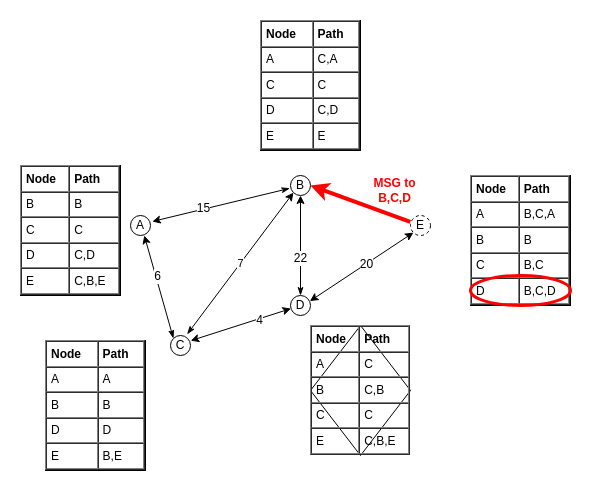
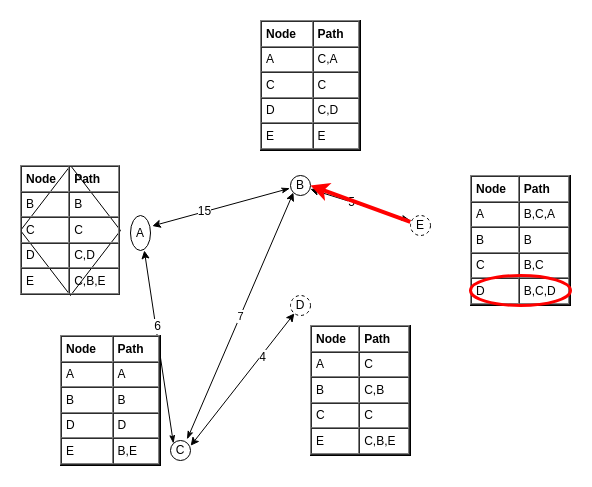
  <mxCell id="0" />
  <mxCell id="1" parent="0" />
- <mxCell id="2" value="&lt;div&gt;A&lt;/div&gt;" style="ellipse;whiteSpace=wrap;html=1;" parent="1" vertex="1"><mxGeometry x="130" y="215" width="20" height="20" as="geometry" /></mxCell>
+ <mxCell id="2" value="&lt;div&gt;A&lt;/div&gt;" style="ellipse;whiteSpace=wrap;html=1;" parent="1" vertex="1"><mxGeometry x="130" y="215" width="20" height="35" as="geometry" /></mxCell>
  <mxCell id="3" value="E" style="ellipse;whiteSpace=wrap;html=1;dashed=1;" parent="1" vertex="1"><mxGeometry x="410" y="215" width="20" height="20" as="geometry" /></mxCell>
- <mxCell id="4" value="D" style="ellipse;whiteSpace=wrap;html=1;" parent="1" vertex="1"><mxGeometry x="290" y="295" width="20" height="20" as="geometry" /></mxCell>
- <mxCell id="5" value="C" style="ellipse;whiteSpace=wrap;html=1;" parent="1" vertex="1"><mxGeometry x="170" y="335" width="20" height="20" as="geometry" /></mxCell>
+ <mxCell id="4" value="D" style="ellipse;whiteSpace=wrap;html=1;dashed=1;" parent="1" vertex="1"><mxGeometry x="290" y="295" width="20" height="20" as="geometry" /></mxCell>
+ <mxCell id="5" value="C" style="ellipse;whiteSpace=wrap;html=1;" parent="1" vertex="1"><mxGeometry x="170" y="440" width="20" height="20" as="geometry" /></mxCell>
  <mxCell id="6" value="B" style="ellipse;whiteSpace=wrap;html=1;" parent="1" vertex="1"><mxGeometry x="290" y="175" width="20" height="20" as="geometry" /></mxCell>
- <mxCell id="7" value="" style="endArrow=classic;html=1;exitX=0.5;exitY=0;exitDx=0;exitDy=0;entryX=0.5;entryY=1;entryDx=0;entryDy=0;startArrow=classicThin;startFill=1;" parent="1" source="4" target="6" edge="1"><mxGeometry width="50" height="50" relative="1" as="geometry"><mxPoint x="310" y="315" as="sourcePoint" /><mxPoint x="360" y="265" as="targetPoint" /></mxGeometry></mxCell>
- <mxCell id="8" value="22" style="text;html=1;align=center;verticalAlign=middle;resizable=0;points=[];labelBackgroundColor=#ffffff;" parent="7" vertex="1" connectable="0"><mxGeometry x="-0.242" y="1" relative="1" as="geometry"><mxPoint as="offset" /></mxGeometry></mxCell>
  <mxCell id="9" value="" style="endArrow=classic;html=1;entryX=1.01;entryY=0.26;entryDx=0;entryDy=0;entryPerimeter=0;startArrow=classic;startFill=1;" parent="1" source="4" target="5" edge="1"><mxGeometry width="50" height="50" relative="1" as="geometry"><mxPoint x="310" y="305" as="sourcePoint" /><mxPoint x="310" y="205" as="targetPoint" /></mxGeometry></mxCell>
  <mxCell id="10" value="4" style="text;html=1;align=center;verticalAlign=middle;resizable=0;points=[];labelBackgroundColor=#ffffff;" parent="9" vertex="1" connectable="0"><mxGeometry x="-0.362" y="1" relative="1" as="geometry"><mxPoint as="offset" /></mxGeometry></mxCell>
- <mxCell id="11" value="" style="endArrow=classic;html=1;exitX=0.97;exitY=0.28;exitDx=0;exitDy=0;entryX=0;entryY=1;entryDx=0;entryDy=0;exitPerimeter=0;startArrow=classic;startFill=1;" parent="1" source="4" target="3" edge="1"><mxGeometry width="50" height="50" relative="1" as="geometry"><mxPoint x="320" y="315" as="sourcePoint" /><mxPoint x="320" y="215" as="targetPoint" /></mxGeometry></mxCell>
- <mxCell id="12" value="&lt;div&gt;20&lt;/div&gt;" style="text;html=1;align=center;verticalAlign=middle;resizable=0;points=[];labelBackgroundColor=#ffffff;" parent="11" vertex="1" connectable="0"><mxGeometry x="0.08" relative="1" as="geometry"><mxPoint as="offset" /></mxGeometry></mxCell>
+ <mxCell id="13" value="" style="endArrow=classic;html=1;exitX=-0.03;exitY=0.24;exitDx=0;exitDy=0;entryX=0.99;entryY=0.68;entryDx=0;entryDy=0;startArrow=classicThin;startFill=1;exitPerimeter=0;entryPerimeter=0;" parent="1" source="3" target="6" edge="1"><mxGeometry width="50" height="50" relative="1" as="geometry"><mxPoint x="310" y="305" as="sourcePoint" /><mxPoint x="310" y="205" as="targetPoint" /></mxGeometry></mxCell>
+ <mxCell id="14" value="5" style="text;html=1;align=center;verticalAlign=middle;resizable=0;points=[];labelBackgroundColor=#ffffff;" parent="13" vertex="1" connectable="0"><mxGeometry x="0.183" relative="1" as="geometry"><mxPoint as="offset" /></mxGeometry></mxCell>
  <mxCell id="15" value="7" style="endArrow=classic;html=1;exitX=0.83;exitY=-0.06;exitDx=0;exitDy=0;entryX=0;entryY=1;entryDx=0;entryDy=0;startArrow=classicThin;startFill=1;exitPerimeter=0;" parent="1" source="5" target="6" edge="1"><mxGeometry width="50" height="50" relative="1" as="geometry"><mxPoint x="320" y="315" as="sourcePoint" /><mxPoint x="320" y="215" as="targetPoint" /></mxGeometry></mxCell>
  <mxCell id="16" value="" style="endArrow=classic;html=1;exitX=0;exitY=0;exitDx=0;exitDy=0;entryX=0.69;entryY=1;entryDx=0;entryDy=0;startArrow=classicThin;startFill=1;entryPerimeter=0;" parent="1" source="5" target="2" edge="1"><mxGeometry width="50" height="50" relative="1" as="geometry"><mxPoint x="330" y="325" as="sourcePoint" /><mxPoint x="330" y="225" as="targetPoint" /></mxGeometry></mxCell>
  <mxCell id="17" value="6" style="text;html=1;align=center;verticalAlign=middle;resizable=0;points=[];labelBackgroundColor=#ffffff;" parent="16" vertex="1" connectable="0"><mxGeometry x="0.224" y="-1" relative="1" as="geometry"><mxPoint as="offset" /></mxGeometry></mxCell>
  <mxCell id="18" value="" style="endArrow=classic;html=1;exitX=-0.03;exitY=0.64;exitDx=0;exitDy=0;entryX=1.09;entryY=0.3;entryDx=0;entryDy=0;startArrow=classicThin;startFill=1;entryPerimeter=0;exitPerimeter=0;" parent="1" source="6" target="2" edge="1"><mxGeometry width="50" height="50" relative="1" as="geometry"><mxPoint x="340" y="335" as="sourcePoint" /><mxPoint x="340" y="235" as="targetPoint" /></mxGeometry></mxCell>
  <mxCell id="19" value="15" style="text;html=1;align=center;verticalAlign=middle;resizable=0;points=[];labelBackgroundColor=#ffffff;" parent="18" vertex="1" connectable="0"><mxGeometry x="0.254" y="-1" relative="1" as="geometry"><mxPoint as="offset" /></mxGeometry></mxCell>
  <mxCell id="20" value="&lt;table style=&quot;font-size: 1em ; width: 100% ; height: 100%&quot; cellspacing=&quot;0&quot; cellpadding=&quot;4&quot; border=&quot;1&quot;&gt;&lt;tbody&gt;&lt;tr&gt;&lt;th&gt;Node&lt;br&gt;&lt;/th&gt;&lt;th&gt;Path&lt;br&gt;&lt;/th&gt;&lt;/tr&gt;&lt;tr&gt;&lt;td&gt;A&lt;br&gt;&lt;/td&gt;&lt;td&gt;B,C,A&lt;br&gt;&lt;/td&gt;&lt;/tr&gt;&lt;tr&gt;&lt;td&gt;B&lt;br&gt;&lt;/td&gt;&lt;td&gt;B&lt;br&gt;&lt;/td&gt;&lt;/tr&gt;&lt;tr&gt;&lt;td&gt;C&lt;br&gt;&lt;/td&gt;&lt;td&gt;B,C&lt;br&gt;&lt;/td&gt;&lt;/tr&gt;&lt;tr&gt;&lt;td&gt;D&lt;/td&gt;&lt;td&gt;B,C,D&lt;/td&gt;&lt;/tr&gt;&lt;/tbody&gt;&lt;/table&gt; " style="verticalAlign=top;align=left;overflow=fill;fontSize=12;fontFamily=Helvetica;html=1" parent="1" vertex="1"><mxGeometry x="470" y="175" width="100" height="130" as="geometry" /></mxCell>
- <mxCell id="21" value="&lt;table style=&quot;font-size: 1em ; width: 100% ; height: 100%&quot; cellspacing=&quot;0&quot; cellpadding=&quot;4&quot; border=&quot;1&quot;&gt;&lt;tbody&gt;&lt;tr&gt;&lt;th&gt;Node&lt;br&gt;&lt;/th&gt;&lt;th&gt;Path&lt;br&gt;&lt;/th&gt;&lt;/tr&gt;&lt;tr&gt;&lt;td&gt;A&lt;br&gt;&lt;/td&gt;&lt;td&gt;C&lt;br&gt;&lt;/td&gt;&lt;/tr&gt;&lt;tr&gt;&lt;td&gt;B&lt;br&gt;&lt;/td&gt;&lt;td&gt;C,B&lt;br&gt;&lt;/td&gt;&lt;/tr&gt;&lt;tr&gt;&lt;td&gt;C&lt;br&gt;&lt;/td&gt;&lt;td&gt;C&lt;br&gt;&lt;/td&gt;&lt;/tr&gt;&lt;tr&gt;&lt;td&gt;E&lt;/td&gt;&lt;td&gt;C,B,E&lt;br&gt;&lt;/td&gt;&lt;/tr&gt;&lt;/tbody&gt;&lt;/table&gt; " style="rhombus;verticalAlign=top;align=left;overflow=fill;fontSize=12;fontFamily=Helvetica;html=1;" parent="1" vertex="1"><mxGeometry x="310" y="325" width="100" height="130" as="geometry" /></mxCell>
+ <mxCell id="21" value="&lt;table style=&quot;font-size: 1em ; width: 100% ; height: 100%&quot; cellspacing=&quot;0&quot; cellpadding=&quot;4&quot; border=&quot;1&quot;&gt;&lt;tbody&gt;&lt;tr&gt;&lt;th&gt;Node&lt;br&gt;&lt;/th&gt;&lt;th&gt;Path&lt;br&gt;&lt;/th&gt;&lt;/tr&gt;&lt;tr&gt;&lt;td&gt;A&lt;br&gt;&lt;/td&gt;&lt;td&gt;C&lt;br&gt;&lt;/td&gt;&lt;/tr&gt;&lt;tr&gt;&lt;td&gt;B&lt;br&gt;&lt;/td&gt;&lt;td&gt;C,B&lt;br&gt;&lt;/td&gt;&lt;/tr&gt;&lt;tr&gt;&lt;td&gt;C&lt;br&gt;&lt;/td&gt;&lt;td&gt;C&lt;br&gt;&lt;/td&gt;&lt;/tr&gt;&lt;tr&gt;&lt;td&gt;E&lt;/td&gt;&lt;td&gt;C,B,E&lt;br&gt;&lt;/td&gt;&lt;/tr&gt;&lt;/tbody&gt;&lt;/table&gt; " style="verticalAlign=top;align=left;overflow=fill;fontSize=12;fontFamily=Helvetica;html=1" parent="1" vertex="1"><mxGeometry x="310" y="325" width="100" height="130" as="geometry" /></mxCell>
  <mxCell id="22" value="&lt;table style=&quot;font-size: 1em ; width: 100% ; height: 100%&quot; cellspacing=&quot;0&quot; cellpadding=&quot;4&quot; border=&quot;1&quot;&gt;&lt;tbody&gt;&lt;tr&gt;&lt;th&gt;Node&lt;br&gt;&lt;/th&gt;&lt;th&gt;Path&lt;br&gt;&lt;/th&gt;&lt;/tr&gt;&lt;tr&gt;&lt;td&gt;A&lt;br&gt;&lt;/td&gt;&lt;td&gt;C,A&lt;br&gt;&lt;/td&gt;&lt;/tr&gt;&lt;tr&gt;&lt;td&gt;C&lt;br&gt;&lt;/td&gt;&lt;td&gt;C&lt;br&gt;&lt;/td&gt;&lt;/tr&gt;&lt;tr&gt;&lt;td&gt;D&lt;br&gt;&lt;/td&gt;&lt;td&gt;C,D&lt;br&gt;&lt;/td&gt;&lt;/tr&gt;&lt;tr&gt;&lt;td&gt;E&lt;/td&gt;&lt;td&gt;E&lt;/td&gt;&lt;/tr&gt;&lt;/tbody&gt;&lt;/table&gt; " style="verticalAlign=top;align=left;overflow=fill;fontSize=12;fontFamily=Helvetica;html=1" parent="1" vertex="1"><mxGeometry x="260" y="20" width="100" height="130" as="geometry" /></mxCell>
- <mxCell id="23" value="&lt;table style=&quot;font-size: 1em ; width: 100% ; height: 100%&quot; cellspacing=&quot;0&quot; cellpadding=&quot;4&quot; border=&quot;1&quot;&gt;&lt;tbody&gt;&lt;tr&gt;&lt;th&gt;Node&lt;br&gt;&lt;/th&gt;&lt;th&gt;Path&lt;/th&gt;&lt;/tr&gt;&lt;tr&gt;&lt;td&gt;B&lt;br&gt;&lt;/td&gt;&lt;td&gt;B&lt;br&gt;&lt;/td&gt;&lt;/tr&gt;&lt;tr&gt;&lt;td&gt;C&lt;br&gt;&lt;/td&gt;&lt;td&gt;C&lt;br&gt;&lt;/td&gt;&lt;/tr&gt;&lt;tr&gt;&lt;td&gt;D&lt;br&gt;&lt;/td&gt;&lt;td&gt;C,D&lt;br&gt;&lt;/td&gt;&lt;/tr&gt;&lt;tr&gt;&lt;td&gt;E&lt;/td&gt;&lt;td&gt;C,B,E&lt;/td&gt;&lt;/tr&gt;&lt;/tbody&gt;&lt;/table&gt; " style="verticalAlign=top;align=left;overflow=fill;fontSize=12;fontFamily=Helvetica;html=1" parent="1" vertex="1"><mxGeometry x="20" y="165" width="100" height="130" as="geometry" /></mxCell>
- <mxCell id="24" value="&lt;table style=&quot;font-size: 1em ; width: 100% ; height: 100%&quot; cellspacing=&quot;0&quot; cellpadding=&quot;4&quot; border=&quot;1&quot;&gt;&lt;tbody&gt;&lt;tr&gt;&lt;th&gt;Node&lt;br&gt;&lt;/th&gt;&lt;th&gt;Path&lt;/th&gt;&lt;/tr&gt;&lt;tr&gt;&lt;td&gt;A&lt;br&gt;&lt;/td&gt;&lt;td&gt;A&lt;br&gt;&lt;/td&gt;&lt;/tr&gt;&lt;tr&gt;&lt;td&gt;B&lt;br&gt;&lt;/td&gt;&lt;td&gt;B&lt;br&gt;&lt;/td&gt;&lt;/tr&gt;&lt;tr&gt;&lt;td&gt;D&lt;/td&gt;&lt;td&gt;D&lt;br&gt;&lt;/td&gt;&lt;/tr&gt;&lt;tr&gt;&lt;td&gt;E&lt;/td&gt;&lt;td&gt;B,E&lt;/td&gt;&lt;/tr&gt;&lt;/tbody&gt;&lt;/table&gt; " style="verticalAlign=top;align=left;overflow=fill;fontSize=12;fontFamily=Helvetica;html=1" parent="1" vertex="1"><mxGeometry x="45" y="340" width="100" height="130" as="geometry" /></mxCell>
+ <mxCell id="23" value="&lt;table style=&quot;font-size: 1em ; width: 100% ; height: 100%&quot; cellspacing=&quot;0&quot; cellpadding=&quot;4&quot; border=&quot;1&quot;&gt;&lt;tbody&gt;&lt;tr&gt;&lt;th&gt;Node&lt;br&gt;&lt;/th&gt;&lt;th&gt;Path&lt;/th&gt;&lt;/tr&gt;&lt;tr&gt;&lt;td&gt;B&lt;br&gt;&lt;/td&gt;&lt;td&gt;B&lt;br&gt;&lt;/td&gt;&lt;/tr&gt;&lt;tr&gt;&lt;td&gt;C&lt;br&gt;&lt;/td&gt;&lt;td&gt;C&lt;br&gt;&lt;/td&gt;&lt;/tr&gt;&lt;tr&gt;&lt;td&gt;D&lt;br&gt;&lt;/td&gt;&lt;td&gt;C,D&lt;br&gt;&lt;/td&gt;&lt;/tr&gt;&lt;tr&gt;&lt;td&gt;E&lt;/td&gt;&lt;td&gt;C,B,E&lt;/td&gt;&lt;/tr&gt;&lt;/tbody&gt;&lt;/table&gt; " style="rhombus;verticalAlign=top;align=left;overflow=fill;fontSize=12;fontFamily=Helvetica;html=1;" parent="1" vertex="1"><mxGeometry x="20" y="165" width="100" height="130" as="geometry" /></mxCell>
+ <mxCell id="24" value="&lt;table style=&quot;font-size: 1em ; width: 100% ; height: 100%&quot; cellspacing=&quot;0&quot; cellpadding=&quot;4&quot; border=&quot;1&quot;&gt;&lt;tbody&gt;&lt;tr&gt;&lt;th&gt;Node&lt;br&gt;&lt;/th&gt;&lt;th&gt;Path&lt;/th&gt;&lt;/tr&gt;&lt;tr&gt;&lt;td&gt;A&lt;br&gt;&lt;/td&gt;&lt;td&gt;A&lt;br&gt;&lt;/td&gt;&lt;/tr&gt;&lt;tr&gt;&lt;td&gt;B&lt;br&gt;&lt;/td&gt;&lt;td&gt;B&lt;br&gt;&lt;/td&gt;&lt;/tr&gt;&lt;tr&gt;&lt;td&gt;D&lt;/td&gt;&lt;td&gt;D&lt;br&gt;&lt;/td&gt;&lt;/tr&gt;&lt;tr&gt;&lt;td&gt;E&lt;/td&gt;&lt;td&gt;B,E&lt;/td&gt;&lt;/tr&gt;&lt;/tbody&gt;&lt;/table&gt; " style="verticalAlign=top;align=left;overflow=fill;fontSize=12;fontFamily=Helvetica;html=1" parent="1" vertex="1"><mxGeometry x="60" y="335" width="100" height="130" as="geometry" /></mxCell>
  <mxCell id="25" value="" style="endArrow=classic;html=1;strokeColor=#FF0000;targetPerimeterSpacing=0;strokeWidth=4;exitX=-0.01;exitY=0.32;exitDx=0;exitDy=0;exitPerimeter=0;" edge="1" parent="1" source="3"><mxGeometry width="50" height="50" relative="1" as="geometry"><mxPoint x="400" y="215" as="sourcePoint" /><mxPoint x="310" y="185" as="targetPoint" /></mxGeometry></mxCell>
- <mxCell id="26" value="&lt;div&gt;&lt;b&gt;&lt;font color=&quot;#FF0000&quot;&gt;MSG to &lt;br&gt;&lt;/font&gt;&lt;/b&gt;&lt;/div&gt;&lt;div&gt;&lt;b&gt;&lt;font color=&quot;#FF0000&quot;&gt;B,C,D&lt;/font&gt;&lt;/b&gt;&lt;/div&gt;" style="text;html=1;align=center;verticalAlign=middle;resizable=0;points=[];autosize=1;" vertex="1" parent="1"><mxGeometry x="364" y="175" width="60" height="30" as="geometry" /></mxCell>
  <mxCell id="27" value="" style="ellipse;whiteSpace=wrap;html=1;fillColor=none;strokeColor=#FF0000;strokeWidth=3;" vertex="1" parent="1"><mxGeometry x="470" y="275" width="100" height="30" as="geometry" /></mxCell>
